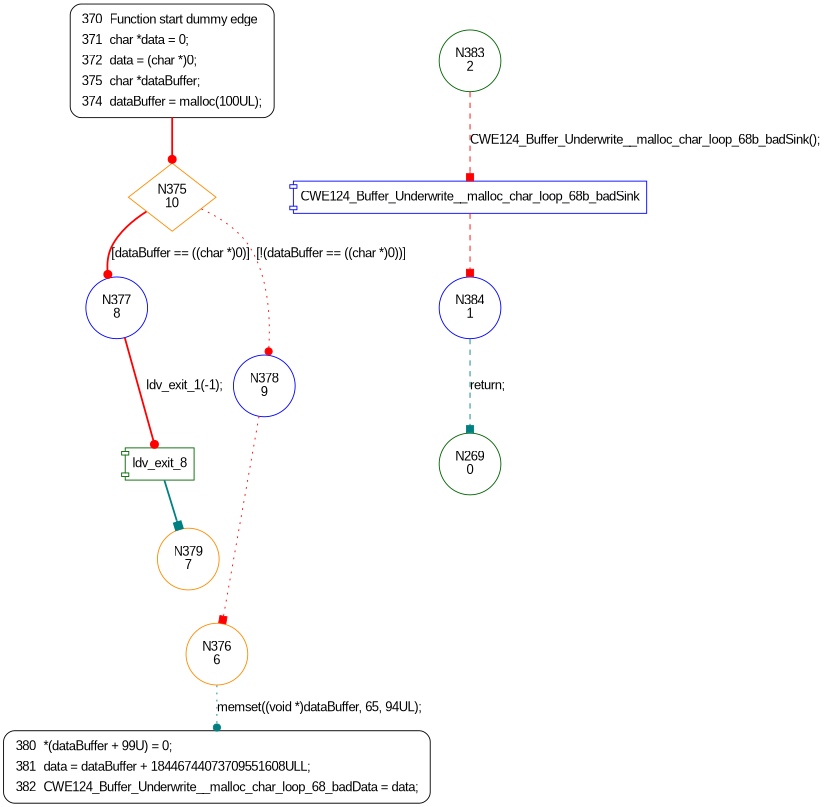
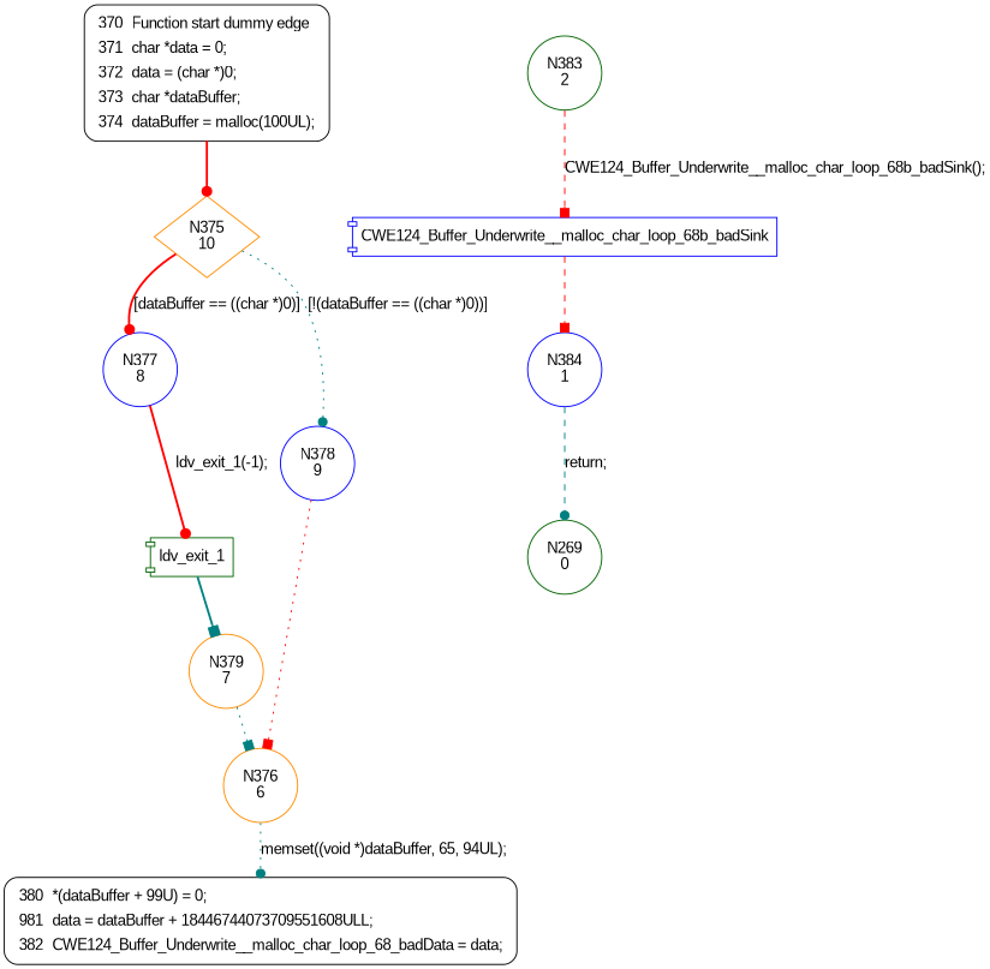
  digraph {
    fontname="Liberation Sans"
    node [color=blue fontname="Liberation Sans" shape=circle]
    edge [arrowhead=dot color=red fontname="Liberation Sans" style=bold]
    n1 [color=darkorange label="N375\n10" shape=diamond]
    n2 [label="N377\n8"]
    n3 [label="N378\n9"]
-   n4 [color=darkgreen label=ldv_exit_8 shape=component]
+   n4 [color=darkgreen label=ldv_exit_1 shape=component]
    n5 [color=darkorange label="N376\n6"]
    n6 [color=darkorange label="N379\n7"]
-   n7 [fillcolor=white label=<<table border="0" cellborder="0" cellpadding="3" bgcolor="white"><tr><td align="right">380</td><td align="left">*(dataBuffer + 99U) = 0;</td></tr><tr><td align="right">381</td><td align="left">data = dataBuffer + 18446744073709551608ULL;</td></tr><tr><td align="right">382</td><td align="left">CWE124_Buffer_Underwrite__malloc_char_loop_68_badData = data;</td></tr></table>> penwidth=1 shape=Mrecord style="filled,bold" color=""]
+   n7 [fillcolor=white label=<<table border="0" cellborder="0" cellpadding="3" bgcolor="white"><tr><td align="right">380</td><td align="left">*(dataBuffer + 99U) = 0;</td></tr><tr><td align="right">981</td><td align="left">data = dataBuffer + 18446744073709551608ULL;</td></tr><tr><td align="right">382</td><td align="left">CWE124_Buffer_Underwrite__malloc_char_loop_68_badData = data;</td></tr></table>> penwidth=1 shape=Mrecord style="filled,bold" color=""]
    n8 [color=darkgreen label="N383\n2"]
    n9 [label=CWE124_Buffer_Underwrite__malloc_char_loop_68b_badSink shape=component]
    n10 [label="N384\n1"]
    n11 [color=darkgreen label="N269\n0"]
-   n12 [fillcolor=white label=<<table border="0" cellborder="0" cellpadding="3" bgcolor="white"><tr><td align="right">370</td><td align="left">Function start dummy edge</td></tr><tr><td align="right">371</td><td align="left">char *data = 0;</td></tr><tr><td align="right">372</td><td align="left">data = (char *)0;</td></tr><tr><td align="right">375</td><td align="left">char *dataBuffer;</td></tr><tr><td align="right">374</td><td align="left">dataBuffer = malloc(100UL);</td></tr></table>> penwidth=1 shape=Mrecord style="filled,bold" color=""]
+   n12 [fillcolor=white label=<<table border="0" cellborder="0" cellpadding="3" bgcolor="white"><tr><td align="right">370</td><td align="left">Function start dummy edge</td></tr><tr><td align="right">371</td><td align="left">char *data = 0;</td></tr><tr><td align="right">372</td><td align="left">data = (char *)0;</td></tr><tr><td align="right">373</td><td align="left">char *dataBuffer;</td></tr><tr><td align="right">374</td><td align="left">dataBuffer = malloc(100UL);</td></tr></table>> penwidth=1 shape=Mrecord style="filled,bold" color=""]
    n1 -> n2 [label="[dataBuffer == ((char *)0)]"]
-   n1 -> n3 [label="[!(dataBuffer == ((char *)0))]" style=dotted]
+   n1 -> n3 [color=teal label="[!(dataBuffer == ((char *)0))]" style=dotted]
    n2 -> n4 [label="ldv_exit_1(-1);"]
    n3 -> n5 [arrowhead=box style=dotted]
    n4 -> n6 [arrowhead=box color=teal]
    n5 -> n7 [color=teal label="memset((void *)dataBuffer, 65, 94UL);" style=dotted]
+   n6 -> n5 [arrowhead=box color=teal style=dotted]
    n8 -> n9 [arrowhead=box label="CWE124_Buffer_Underwrite__malloc_char_loop_68b_badSink();" style=dashed]
    n9 -> n10 [arrowhead=box style=dashed]
-   n10 -> n11 [arrowhead=box color=teal label="return;" style=dashed]
+   n10 -> n11 [color=teal label="return;" style=dashed]
    n12 -> n1
  }
